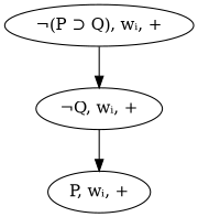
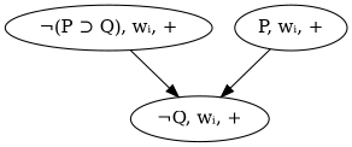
  digraph {
    n1 [label="¬(P ⊃ Q), wᵢ, +"]
    n2 [label="¬Q, wᵢ, +"]
    n3 [label="P, wᵢ, +"]
    n1 -> n2
-   n2 -> n3
+   n3 -> n2
  }
